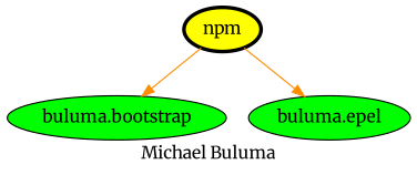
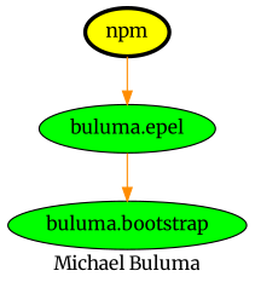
  digraph {
    fontname=Merriweather
    label="Michael Buluma"
    node [fillcolor=green fontname=Merriweather style=filled]
    edge [color=darkorange fontname=Merriweather]
    npm [fillcolor=yellow penwidth=3]
    "buluma.bootstrap"
    "buluma.epel"
-   npm -> "buluma.bootstrap"
+   "buluma.epel" -> "buluma.bootstrap"
    npm -> "buluma.epel"
  }
